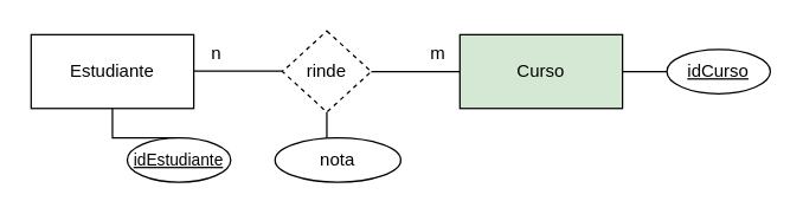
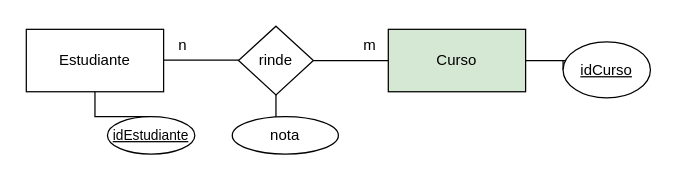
  <mxCell id="0" />
  <mxCell id="1" parent="0" />
  <mxCell id="2" style="edgeStyle=orthogonalEdgeStyle;rounded=0;orthogonalLoop=1;jettySize=auto;html=1;exitX=1;exitY=0.5;exitDx=0;exitDy=0;shape=wire;dashed=1;endArrow=none;endFill=0;entryX=0;entryY=0.5;entryDx=0;entryDy=0;" parent="1" target="9" edge="1"><mxGeometry relative="1" as="geometry"><mxPoint x="190" y="47.71" as="targetPoint" /><mxPoint x="110" y="47.71" as="sourcePoint" /><Array as="points"><mxPoint x="230" y="48" /></Array></mxGeometry></mxCell>
  <mxCell id="3" style="edgeStyle=orthogonalEdgeStyle;rounded=0;orthogonalLoop=1;jettySize=auto;html=1;exitX=0.5;exitY=1;exitDx=0;exitDy=0;endArrow=none;endFill=0;entryX=0.5;entryY=0;entryDx=0;entryDy=0;" parent="1" source="4" target="14" edge="1"><mxGeometry relative="1" as="geometry"><mxPoint x="75" y="113" as="targetPoint" /></mxGeometry></mxCell>
  <mxCell id="4" value="Estudiante" style="rounded=0;whiteSpace=wrap;html=1;" parent="1" vertex="1"><mxGeometry x="20" y="23" width="110" height="50" as="geometry" /></mxCell>
  <mxCell id="5" style="edgeStyle=orthogonalEdgeStyle;rounded=0;orthogonalLoop=1;jettySize=auto;html=1;exitX=1;exitY=0.5;exitDx=0;exitDy=0;entryX=0;entryY=0.5;entryDx=0;entryDy=0;endArrow=none;endFill=0;" parent="1" source="6" target="12" edge="1"><mxGeometry relative="1" as="geometry"><Array as="points"><mxPoint x="460" y="48" /><mxPoint x="460" y="48" /></Array></mxGeometry></mxCell>
  <mxCell id="6" value="Curso" style="rounded=0;whiteSpace=wrap;html=1;fillColor=#d5e8d4;" parent="1" vertex="1"><mxGeometry x="310" y="23" width="110" height="50" as="geometry" /></mxCell>
  <mxCell id="7" style="edgeStyle=orthogonalEdgeStyle;rounded=0;orthogonalLoop=1;jettySize=auto;html=1;exitX=1;exitY=0.5;exitDx=0;exitDy=0;entryX=0;entryY=0.5;entryDx=0;entryDy=0;endArrow=none;endFill=0;" parent="1" source="9" target="6" edge="1"><mxGeometry relative="1" as="geometry" /></mxCell>
  <mxCell id="8" style="edgeStyle=orthogonalEdgeStyle;rounded=0;orthogonalLoop=1;jettySize=auto;html=1;exitX=0.5;exitY=1;exitDx=0;exitDy=0;endArrow=none;endFill=0;" edge="1" parent="1" source="9" target="15"><mxGeometry relative="1" as="geometry"><mxPoint x="220" y="123" as="targetPoint" /></mxGeometry></mxCell>
- <mxCell id="9" value="rinde" style="rhombus;whiteSpace=wrap;html=1;dashed=1;" parent="1" vertex="1"><mxGeometry x="190" y="20.5" width="60" height="55" as="geometry" /></mxCell>
+ <mxCell id="9" value="rinde" style="rhombus;whiteSpace=wrap;html=1;" parent="1" vertex="1"><mxGeometry x="190" y="20.5" width="60" height="55" as="geometry" /></mxCell>
  <mxCell id="10" value="n" style="text;html=1;align=center;verticalAlign=middle;resizable=0;points=[];autosize=1;strokeColor=none;fillColor=none;" parent="1" vertex="1"><mxGeometry x="130" y="20.5" width="30" height="30" as="geometry" /></mxCell>
  <mxCell id="11" value="m" style="text;html=1;align=center;verticalAlign=middle;resizable=0;points=[];autosize=1;strokeColor=none;fillColor=none;" parent="1" vertex="1"><mxGeometry x="280" y="20.5" width="30" height="30" as="geometry" /></mxCell>
- <mxCell id="12" value="&lt;div&gt;&lt;u&gt;idCurso&lt;/u&gt;&lt;/div&gt;" style="ellipse;whiteSpace=wrap;html=1;" parent="1" vertex="1"><mxGeometry x="450" y="33" width="70" height="30" as="geometry" /></mxCell>
+ <mxCell id="12" value="&lt;div&gt;&lt;u&gt;idCurso&lt;/u&gt;&lt;/div&gt;" style="ellipse;whiteSpace=wrap;html=1;" parent="1" vertex="1"><mxGeometry x="450" y="33" width="70" height="45" as="geometry" /></mxCell>
  <mxCell id="13" value="" style="edgeStyle=orthogonalEdgeStyle;rounded=0;orthogonalLoop=1;jettySize=auto;html=1;endArrow=none;endFill=0;entryDx=0;entryDy=0;" parent="1" edge="1"><mxGeometry relative="1" as="geometry"><mxPoint x="365" y="83" as="sourcePoint" /><mxPoint x="365" y="83" as="targetPoint" /></mxGeometry></mxCell>
  <mxCell id="14" value="&lt;div&gt;&lt;u&gt;&lt;font style=&quot;font-size: 11px;&quot;&gt;idEstudiante&lt;/font&gt;&lt;/u&gt;&lt;/div&gt;" style="ellipse;whiteSpace=wrap;html=1;" parent="1" vertex="1"><mxGeometry x="85" y="93" width="70" height="30" as="geometry" /></mxCell>
  <mxCell id="15" value="nota" style="ellipse;whiteSpace=wrap;html=1;" vertex="1" parent="1"><mxGeometry x="185" y="93" width="85" height="30" as="geometry" /></mxCell>
